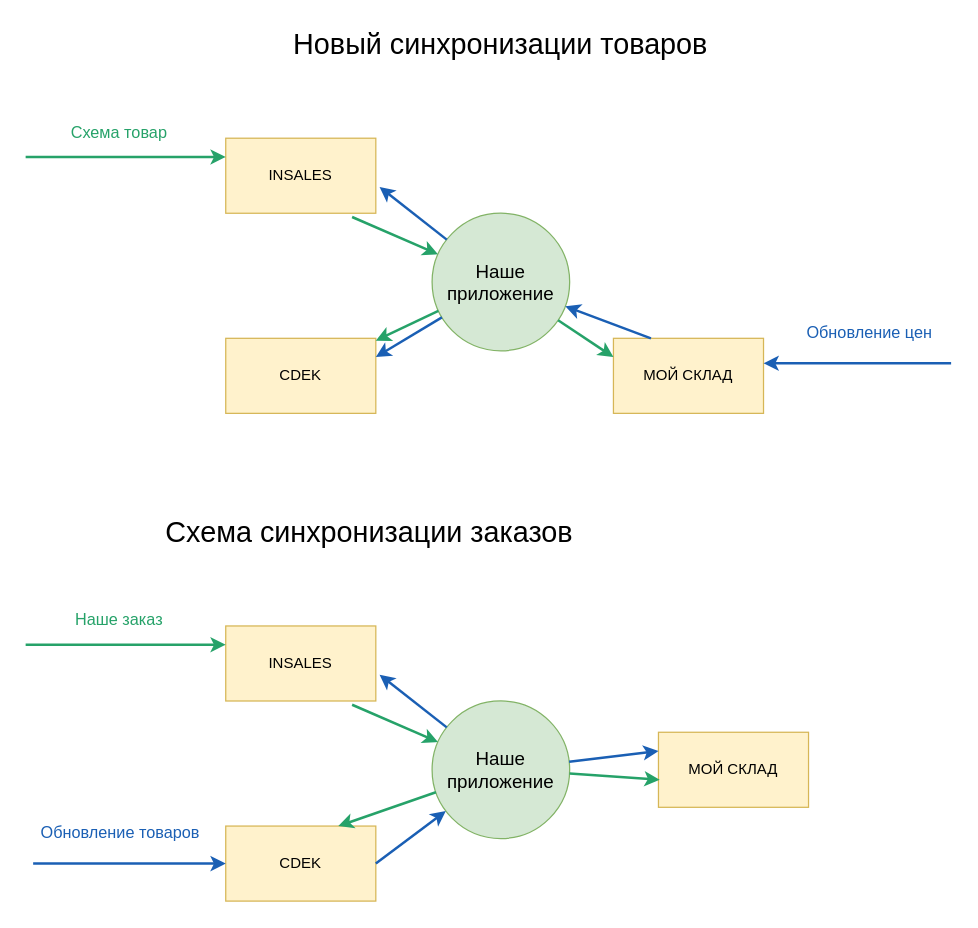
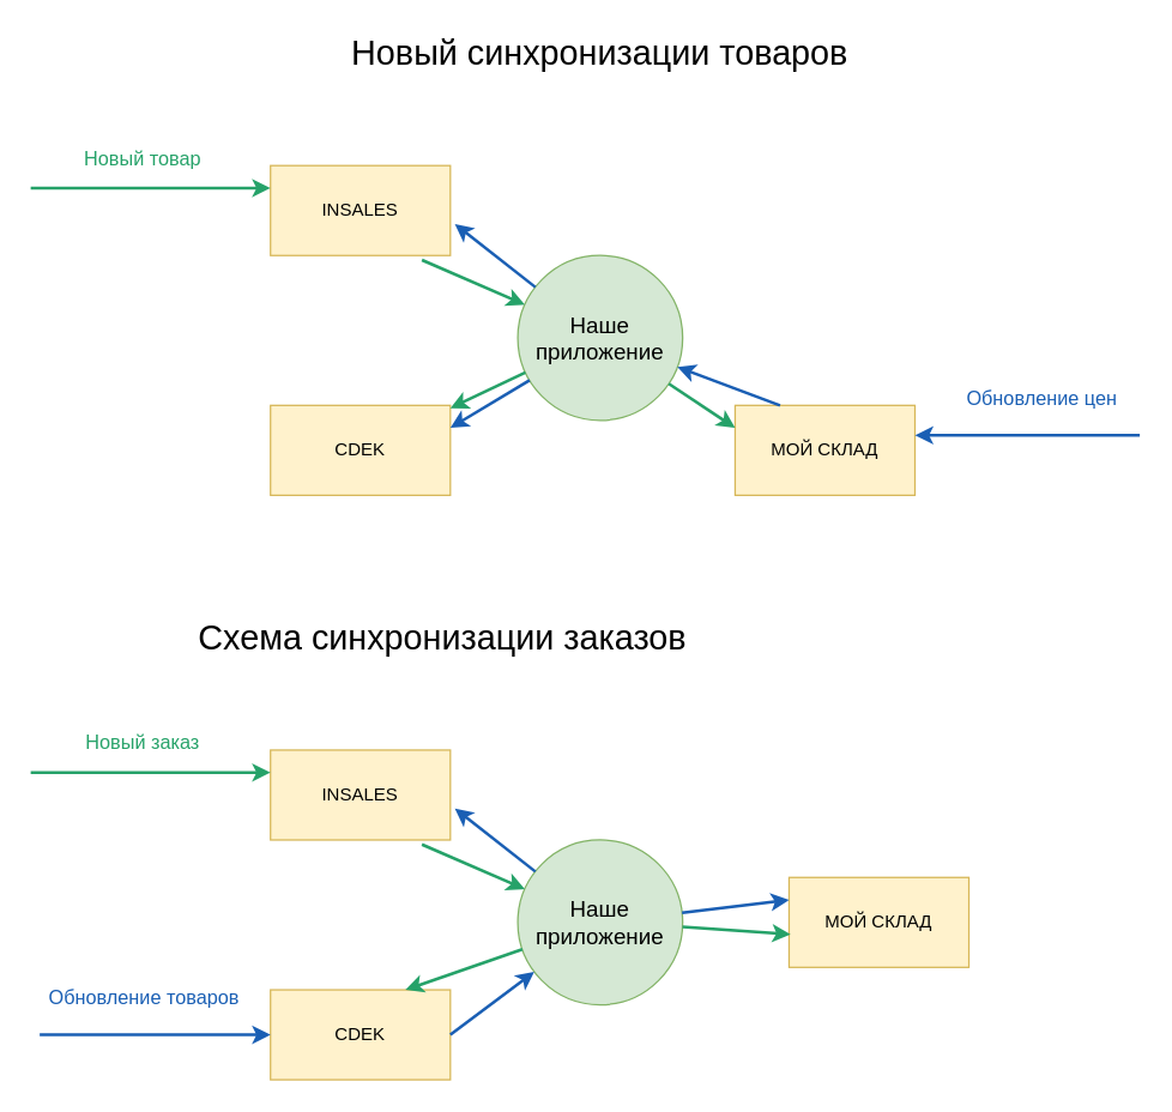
  <mxCell id="0" />
  <mxCell id="1" parent="0" />
  <mxCell id="2" value="&lt;div style=&quot;font-size: 15px;&quot;&gt;Наше приложение&lt;/div&gt;" style="ellipse;whiteSpace=wrap;html=1;aspect=fixed;fillColor=#d5e8d4;strokeColor=#82b366;fontSize=15;" vertex="1" parent="1"><mxGeometry x="345" y="170" width="110" height="110" as="geometry" /></mxCell>
  <mxCell id="3" value="&lt;div&gt;CDEK&lt;/div&gt;" style="rounded=0;whiteSpace=wrap;html=1;fillColor=#fff2cc;strokeColor=#d6b656;" vertex="1" parent="1"><mxGeometry x="180" y="270" width="120" height="60" as="geometry" /></mxCell>
  <mxCell id="4" value="INSALES" style="rounded=0;whiteSpace=wrap;html=1;fillColor=#fff2cc;strokeColor=#d6b656;" vertex="1" parent="1"><mxGeometry x="180" y="110" width="120" height="60" as="geometry" /></mxCell>
  <mxCell id="5" value="МОЙ СКЛАД" style="rounded=0;whiteSpace=wrap;html=1;fillColor=#fff2cc;strokeColor=#d6b656;" vertex="1" parent="1"><mxGeometry x="490" y="270" width="120" height="60" as="geometry" /></mxCell>
  <mxCell id="6" value="Новый синхронизации товаров" style="text;html=1;strokeColor=none;fillColor=none;align=center;verticalAlign=middle;whiteSpace=wrap;rounded=0;fontSize=23;flipH=1;" vertex="1" parent="1"><mxGeometry x="185" y="20" width="430" height="30" as="geometry" /></mxCell>
  <mxCell id="7" value="" style="endArrow=classic;html=1;rounded=1;exitX=0.842;exitY=1.05;exitDx=0;exitDy=0;strokeColor=#26a269;strokeWidth=2;shadow=0;exitPerimeter=0;" edge="1" parent="1" source="4" target="2"><mxGeometry width="50" height="50" relative="1" as="geometry"><mxPoint x="380" y="250" as="sourcePoint" /><mxPoint x="440" y="50" as="targetPoint" /></mxGeometry></mxCell>
  <mxCell id="8" value="" style="endArrow=classic;html=1;rounded=0;entryX=0;entryY=0.25;entryDx=0;entryDy=0;strokeColor=#26a269;strokeWidth=2;" edge="1" parent="1" source="2" target="5"><mxGeometry width="50" height="50" relative="1" as="geometry"><mxPoint x="390" y="490" as="sourcePoint" /><mxPoint x="440" y="440" as="targetPoint" /></mxGeometry></mxCell>
  <mxCell id="9" value="" style="endArrow=classic;html=1;rounded=0;strokeWidth=2;strokeColor=#26a269;" edge="1" parent="1" source="2" target="3"><mxGeometry width="50" height="50" relative="1" as="geometry"><mxPoint x="100" y="430" as="sourcePoint" /><mxPoint x="150" y="380" as="targetPoint" /></mxGeometry></mxCell>
  <mxCell id="10" value="" style="endArrow=classic;html=1;rounded=0;entryX=0;entryY=0.25;entryDx=0;entryDy=0;strokeColor=#26a269;strokeWidth=2;" edge="1" parent="1" target="4"><mxGeometry width="50" height="50" relative="1" as="geometry"><mxPoint x="20" y="125" as="sourcePoint" /><mxPoint x="80" y="190" as="targetPoint" /></mxGeometry></mxCell>
- <mxCell id="11" value="Схема товар" style="text;html=1;strokeColor=none;fillColor=none;align=center;verticalAlign=middle;whiteSpace=wrap;rounded=0;fontSize=13;fontColor=#26A269;" vertex="1" parent="1"><mxGeometry x="30" y="90" width="130" height="30" as="geometry" /></mxCell>
+ <mxCell id="11" value="Новый товар" style="text;html=1;strokeColor=none;fillColor=none;align=center;verticalAlign=middle;whiteSpace=wrap;rounded=0;fontSize=13;fontColor=#26A269;" vertex="1" parent="1"><mxGeometry x="30" y="90" width="130" height="30" as="geometry" /></mxCell>
  <mxCell id="12" value="" style="endArrow=classic;html=1;rounded=0;strokeWidth=2;strokeColor=#1a5fb4;" edge="1" parent="1"><mxGeometry width="50" height="50" relative="1" as="geometry"><mxPoint x="760" y="290" as="sourcePoint" /><mxPoint x="610" y="290" as="targetPoint" /></mxGeometry></mxCell>
  <mxCell id="13" value="Обновление цен" style="text;html=1;strokeColor=none;fillColor=none;align=center;verticalAlign=middle;whiteSpace=wrap;rounded=0;fontColor=#1a5fb4;fontSize=13;" vertex="1" parent="1"><mxGeometry x="630" y="250" width="130" height="30" as="geometry" /></mxCell>
  <mxCell id="14" value="" style="endArrow=classic;html=1;rounded=0;strokeColor=#1a5fb4;strokeWidth=2;exitX=0.25;exitY=0;exitDx=0;exitDy=0;" edge="1" parent="1" source="5" target="2"><mxGeometry width="50" height="50" relative="1" as="geometry"><mxPoint x="560" y="70" as="sourcePoint" /><mxPoint x="610" y="20" as="targetPoint" /></mxGeometry></mxCell>
  <mxCell id="15" value="" style="endArrow=classic;html=1;rounded=0;strokeColor=#1a5fb4;strokeWidth=2;entryX=1.025;entryY=0.65;entryDx=0;entryDy=0;entryPerimeter=0;" edge="1" parent="1" source="2" target="4"><mxGeometry width="50" height="50" relative="1" as="geometry"><mxPoint x="520" y="40" as="sourcePoint" /><mxPoint x="570" y="-10" as="targetPoint" /></mxGeometry></mxCell>
  <mxCell id="16" value="" style="endArrow=classic;html=1;rounded=0;strokeColor=#1a5fb4;strokeWidth=2;entryX=1;entryY=0.25;entryDx=0;entryDy=0;" edge="1" parent="1" source="2" target="3"><mxGeometry width="50" height="50" relative="1" as="geometry"><mxPoint x="460" y="120" as="sourcePoint" /><mxPoint x="610" y="-30" as="targetPoint" /></mxGeometry></mxCell>
  <mxCell id="17" value="&lt;div style=&quot;font-size: 15px;&quot;&gt;Наше приложение&lt;/div&gt;" style="ellipse;whiteSpace=wrap;html=1;aspect=fixed;fillColor=#d5e8d4;strokeColor=#82b366;fontSize=15;" vertex="1" parent="1"><mxGeometry x="345" y="560" width="110" height="110" as="geometry" /></mxCell>
  <mxCell id="18" value="&lt;div&gt;CDEK&lt;/div&gt;" style="rounded=0;whiteSpace=wrap;html=1;fillColor=#fff2cc;strokeColor=#d6b656;" vertex="1" parent="1"><mxGeometry x="180" y="660" width="120" height="60" as="geometry" /></mxCell>
  <mxCell id="19" value="INSALES" style="rounded=0;whiteSpace=wrap;html=1;fillColor=#fff2cc;strokeColor=#d6b656;" vertex="1" parent="1"><mxGeometry x="180" y="500" width="120" height="60" as="geometry" /></mxCell>
  <mxCell id="20" value="МОЙ СКЛАД" style="rounded=0;whiteSpace=wrap;html=1;fillColor=#fff2cc;strokeColor=#d6b656;" vertex="1" parent="1"><mxGeometry x="526" y="585" width="120" height="60" as="geometry" /></mxCell>
  <mxCell id="21" value="Схема синхронизации заказов" style="text;html=1;strokeColor=none;fillColor=none;align=center;verticalAlign=middle;whiteSpace=wrap;rounded=0;fontSize=23;flipH=1;" vertex="1" parent="1"><mxGeometry x="80" y="410" width="430" height="30" as="geometry" /></mxCell>
  <mxCell id="22" value="" style="endArrow=classic;html=1;rounded=1;exitX=0.842;exitY=1.05;exitDx=0;exitDy=0;strokeColor=#26a269;strokeWidth=2;shadow=0;exitPerimeter=0;" edge="1" parent="1" source="19" target="17"><mxGeometry width="50" height="50" relative="1" as="geometry"><mxPoint x="380" y="640" as="sourcePoint" /><mxPoint x="440" y="440" as="targetPoint" /></mxGeometry></mxCell>
  <mxCell id="23" value="" style="endArrow=classic;html=1;rounded=0;entryX=0.008;entryY=0.633;entryDx=0;entryDy=0;strokeColor=#26a269;strokeWidth=2;entryPerimeter=0;" edge="1" parent="1" source="17" target="20"><mxGeometry width="50" height="50" relative="1" as="geometry"><mxPoint x="390" y="880" as="sourcePoint" /><mxPoint x="440" y="830" as="targetPoint" /></mxGeometry></mxCell>
  <mxCell id="24" value="" style="endArrow=classic;html=1;rounded=0;strokeWidth=2;strokeColor=#26a269;entryX=0.75;entryY=0;entryDx=0;entryDy=0;" edge="1" parent="1" source="17" target="18"><mxGeometry width="50" height="50" relative="1" as="geometry"><mxPoint x="100" y="820" as="sourcePoint" /><mxPoint x="150" y="770" as="targetPoint" /></mxGeometry></mxCell>
  <mxCell id="25" value="" style="endArrow=classic;html=1;rounded=0;entryX=0;entryY=0.25;entryDx=0;entryDy=0;strokeColor=#26a269;strokeWidth=2;" edge="1" parent="1" target="19"><mxGeometry width="50" height="50" relative="1" as="geometry"><mxPoint x="20" y="515" as="sourcePoint" /><mxPoint x="80" y="580" as="targetPoint" /></mxGeometry></mxCell>
- <mxCell id="26" value="Наше заказ" style="text;html=1;strokeColor=none;fillColor=none;align=center;verticalAlign=middle;whiteSpace=wrap;rounded=0;fontSize=13;fontColor=#26A269;" vertex="1" parent="1"><mxGeometry x="30" y="480" width="130" height="30" as="geometry" /></mxCell>
+ <mxCell id="26" value="Новый заказ" style="text;html=1;strokeColor=none;fillColor=none;align=center;verticalAlign=middle;whiteSpace=wrap;rounded=0;fontSize=13;fontColor=#26A269;" vertex="1" parent="1"><mxGeometry x="30" y="480" width="130" height="30" as="geometry" /></mxCell>
  <mxCell id="27" value="" style="endArrow=classic;html=1;rounded=0;strokeWidth=2;strokeColor=#1a5fb4;" edge="1" parent="1" target="18"><mxGeometry width="50" height="50" relative="1" as="geometry"><mxPoint x="26" y="690" as="sourcePoint" /><mxPoint x="-4" y="670" as="targetPoint" /></mxGeometry></mxCell>
  <mxCell id="28" value="Обновление товаров" style="text;html=1;strokeColor=none;fillColor=none;align=center;verticalAlign=middle;whiteSpace=wrap;rounded=0;fontColor=#1a5fb4;fontSize=13;" vertex="1" parent="1"><mxGeometry x="26" y="650" width="140" height="30" as="geometry" /></mxCell>
  <mxCell id="29" value="" style="endArrow=classic;html=1;rounded=0;strokeColor=#1a5fb4;strokeWidth=2;entryX=0;entryY=0.25;entryDx=0;entryDy=0;" edge="1" parent="1" source="17" target="20"><mxGeometry width="50" height="50" relative="1" as="geometry"><mxPoint x="560" y="460" as="sourcePoint" /><mxPoint x="546" y="580" as="targetPoint" /></mxGeometry></mxCell>
  <mxCell id="30" value="" style="endArrow=classic;html=1;rounded=0;strokeColor=#1a5fb4;strokeWidth=2;entryX=1.025;entryY=0.65;entryDx=0;entryDy=0;entryPerimeter=0;" edge="1" parent="1" source="17" target="19"><mxGeometry width="50" height="50" relative="1" as="geometry"><mxPoint x="520" y="430" as="sourcePoint" /><mxPoint x="570" y="380" as="targetPoint" /></mxGeometry></mxCell>
  <mxCell id="31" value="" style="endArrow=classic;html=1;rounded=0;strokeColor=#1a5fb4;strokeWidth=2;exitX=1;exitY=0.5;exitDx=0;exitDy=0;" edge="1" parent="1" source="18" target="17"><mxGeometry width="50" height="50" relative="1" as="geometry"><mxPoint x="386" y="770" as="sourcePoint" /><mxPoint x="356" y="700" as="targetPoint" /></mxGeometry></mxCell>
